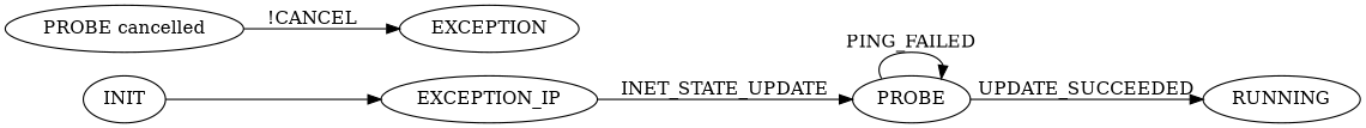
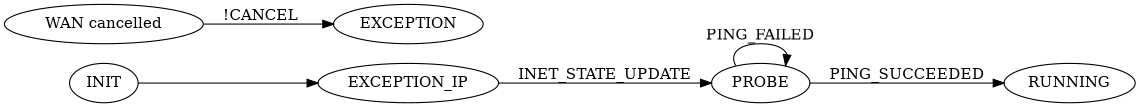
  digraph {
    rankdir=LR
    INIT [init=true]
    n2 [label=EXCEPTION_IP]
    PROBE
    RUNNING
-   n5 [label="PROBE cancelled"]
+   n5 [label="WAN cancelled"]
    EXCEPTION
    INIT -> n2
    n2 -> PROBE [label=INET_STATE_UPDATE]
    PROBE -> PROBE [label=PING_FAILED]
-   PROBE -> RUNNING [label=UPDATE_SUCCEEDED]
+   PROBE -> RUNNING [label=PING_SUCCEEDED]
    n5 -> EXCEPTION [label="!CANCEL"]
  }
